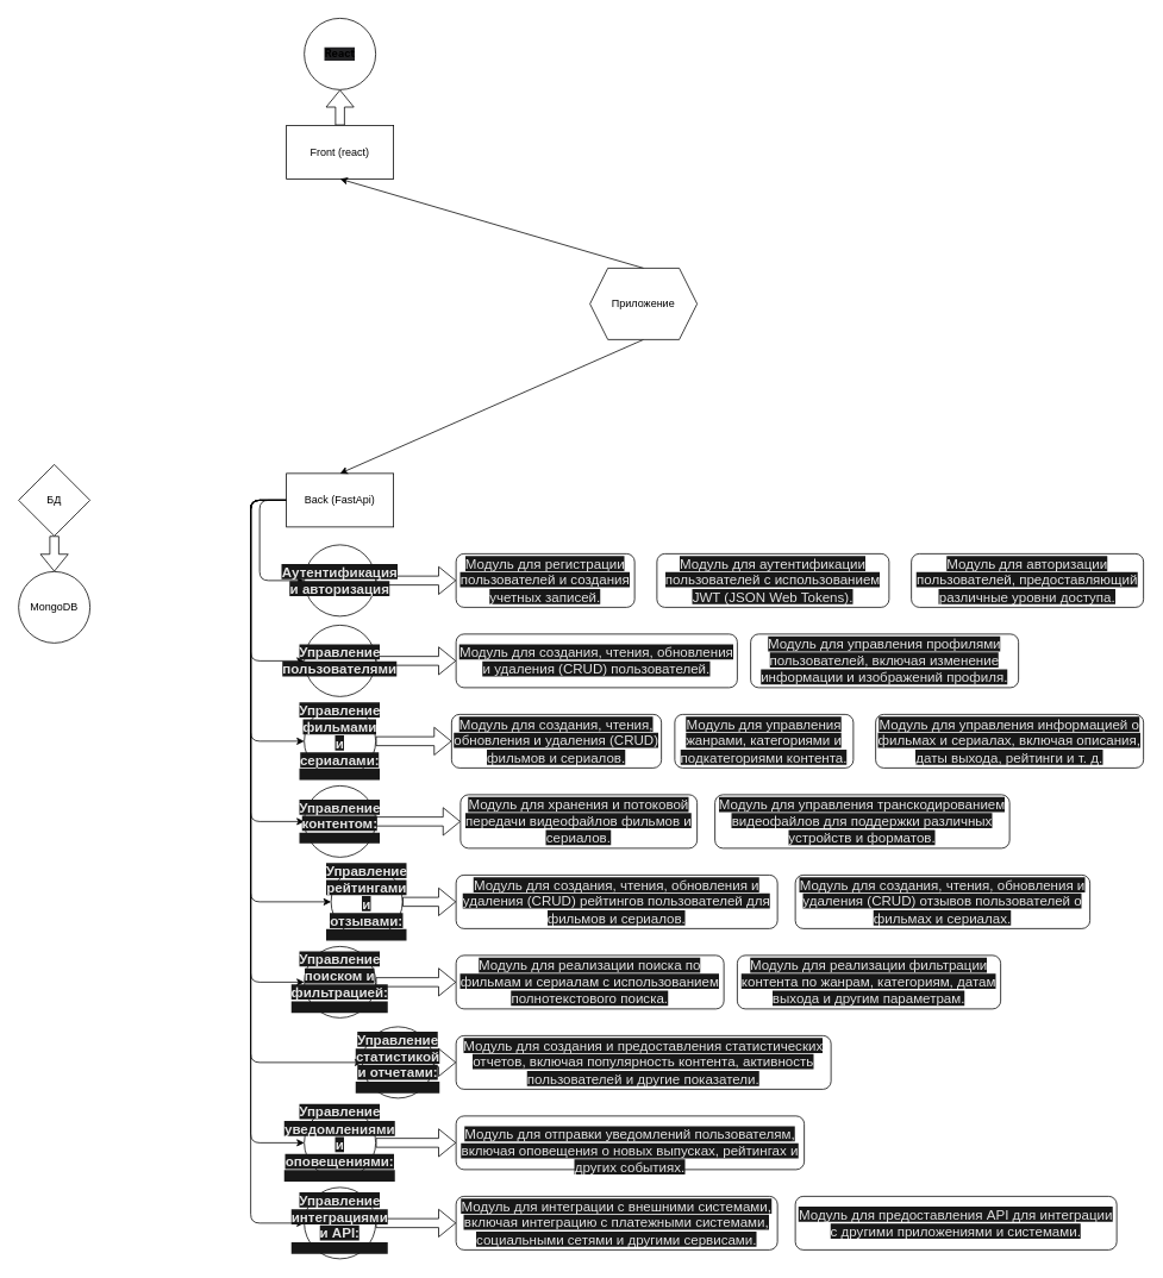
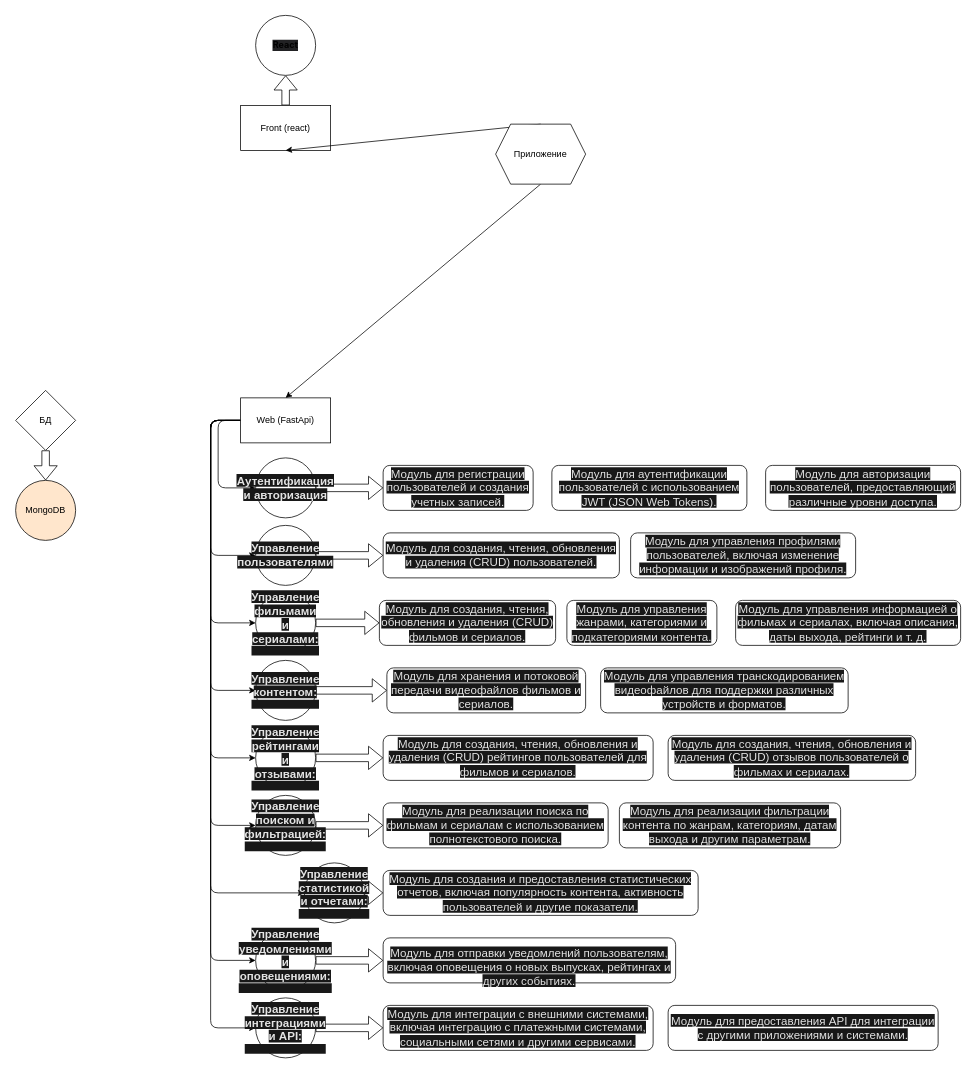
  <mxCell id="0" />
  <mxCell id="1" parent="0" />
  <mxCell id="2" style="edgeStyle=none;html=1;exitX=0;exitY=0.5;exitDx=0;exitDy=0;entryX=0;entryY=0.5;entryDx=0;entryDy=0;" edge="1" parent="1" source="11" target="15"><mxGeometry relative="1" as="geometry"><Array as="points"><mxPoint x="290" y="560" /><mxPoint x="290" y="650" /></Array></mxGeometry></mxCell>
  <mxCell id="3" style="edgeStyle=none;html=1;exitX=0;exitY=0.5;exitDx=0;exitDy=0;entryX=0;entryY=0.5;entryDx=0;entryDy=0;" edge="1" parent="1" source="11" target="17"><mxGeometry relative="1" as="geometry"><Array as="points"><mxPoint y="560" x="280" /><mxPoint y="740" x="280" /></Array></mxGeometry></mxCell>
  <mxCell id="4" style="edgeStyle=none;html=1;exitX=0;exitY=0.5;exitDx=0;exitDy=0;entryX=0;entryY=0.5;entryDx=0;entryDy=0;" edge="1" parent="1" source="11" target="19"><mxGeometry relative="1" as="geometry"><mxPoint x="220" y="900" as="targetPoint" /><Array as="points"><mxPoint y="560" x="280" /><mxPoint y="830" x="280" /></Array></mxGeometry></mxCell>
  <mxCell id="5" style="edgeStyle=none;html=1;exitX=0;exitY=0.5;exitDx=0;exitDy=0;entryX=0;entryY=0.5;entryDx=0;entryDy=0;" edge="1" parent="1" source="11" target="21"><mxGeometry relative="1" as="geometry"><Array as="points"><mxPoint y="560" x="280" /><mxPoint y="920" x="280" /></Array></mxGeometry></mxCell>
  <mxCell id="6" style="edgeStyle=none;html=1;exitX=0;exitY=0.5;exitDx=0;exitDy=0;entryX=0;entryY=0.5;entryDx=0;entryDy=0;" edge="1" parent="1" source="11" target="23"><mxGeometry relative="1" as="geometry"><Array as="points"><mxPoint y="560" x="280" /><mxPoint y="1010" x="280" /></Array></mxGeometry></mxCell>
  <mxCell id="7" style="edgeStyle=none;html=1;exitX=0;exitY=0.5;exitDx=0;exitDy=0;entryX=0;entryY=0.5;entryDx=0;entryDy=0;" edge="1" parent="1" source="11" target="25"><mxGeometry relative="1" as="geometry"><Array as="points"><mxPoint y="560" x="280" /><mxPoint y="1100" x="280" /></Array></mxGeometry></mxCell>
  <mxCell id="8" style="edgeStyle=none;html=1;exitX=0;exitY=0.5;exitDx=0;exitDy=0;entryX=0;entryY=0.5;entryDx=0;entryDy=0;" edge="1" parent="1" source="11" target="30"><mxGeometry relative="1" as="geometry"><Array as="points"><mxPoint y="560" x="280" /><mxPoint y="1190" x="280" /></Array></mxGeometry></mxCell>
  <mxCell id="9" style="edgeStyle=none;html=1;exitX=0;exitY=0.5;exitDx=0;exitDy=0;entryX=0;entryY=0.5;entryDx=0;entryDy=0;" edge="1" parent="1" source="11" target="32"><mxGeometry relative="1" as="geometry"><Array as="points"><mxPoint y="560" x="280" /><mxPoint y="1280" x="280" /></Array></mxGeometry></mxCell>
  <mxCell id="10" style="edgeStyle=none;html=1;exitX=0;exitY=0.5;exitDx=0;exitDy=0;entryX=0;entryY=0.5;entryDx=0;entryDy=0;" edge="1" parent="1" source="11" target="34"><mxGeometry relative="1" as="geometry"><Array as="points"><mxPoint y="560" x="280" /><mxPoint y="1370" x="280" /></Array></mxGeometry></mxCell>
- <mxCell id="11" value="Back (FastApi)" style="whiteSpace=wrap;html=1;" vertex="1" parent="1"><mxGeometry x="320" y="530" width="120" height="60" as="geometry" /></mxCell>
+ <mxCell id="11" value="Web (FastApi)" style="whiteSpace=wrap;html=1;" vertex="1" parent="1"><mxGeometry x="320" y="530" width="120" height="60" as="geometry" /></mxCell>
  <mxCell id="12" value="" style="edgeStyle=none;shape=flexArrow;html=1;" edge="1" parent="1" source="13" target="55"><mxGeometry relative="1" as="geometry" /></mxCell>
  <mxCell id="13" value="Front (react)" style="whiteSpace=wrap;html=1;" vertex="1" parent="1"><mxGeometry x="320" y="140" width="120" height="60" as="geometry" /></mxCell>
  <mxCell id="14" value="" style="edgeStyle=none;shape=flexArrow;html=1;" edge="1" parent="1" source="15" target="37"><mxGeometry relative="1" as="geometry" /></mxCell>
  <mxCell id="15" value="&lt;b style=&quot;box-sizing: inherit; color: rgb(227, 227, 227); font-family: sans-serif; font-size: 15.4px; text-align: start; background-color: rgb(24, 24, 24);&quot;&gt;Аутентификация и авторизация&lt;/b&gt;" style="ellipse;whiteSpace=wrap;html=1;" vertex="1" parent="1"><mxGeometry x="340" y="610" width="80" height="80" as="geometry" /></mxCell>
  <mxCell id="16" value="" style="edgeStyle=none;shape=flexArrow;html=1;" edge="1" parent="1" source="17" target="40"><mxGeometry relative="1" as="geometry" /></mxCell>
  <mxCell id="17" value="&lt;b style=&quot;box-sizing: inherit; color: rgb(227, 227, 227); font-family: sans-serif; font-size: 15.4px; text-align: start; background-color: rgb(24, 24, 24);&quot;&gt;Управление пользователями&lt;/b&gt;" style="ellipse;whiteSpace=wrap;html=1;" vertex="1" parent="1"><mxGeometry x="340" y="700" width="80" height="80" as="geometry" /></mxCell>
  <mxCell id="18" value="" style="edgeStyle=none;shape=flexArrow;html=1;" edge="1" parent="1" source="19" target="42"><mxGeometry relative="1" as="geometry" /></mxCell>
  <mxCell id="19" value="&lt;span style=&quot;box-sizing: inherit; color: rgb(227, 227, 227); font-family: sans-serif; font-size: 15.4px; text-align: start; background-color: rgb(24, 24, 24);&quot; data-cy=&quot;chat-message-content&quot;&gt;&lt;b style=&quot;box-sizing: inherit;&quot;&gt;Управление фильмами и сериалами:&lt;/b&gt;&lt;/span&gt;&lt;div style=&quot;box-sizing: inherit; display: flex; padding: 0.4rem 0.5rem; color: rgb(227, 227, 227); font-family: sans-serif; font-size: 15.4px; text-align: start; background-color: rgb(24, 24, 24);&quot; class=&quot;Wrapper-sc-1rjf7nb-0 btRhSn&quot;&gt;&lt;/div&gt;" style="ellipse;whiteSpace=wrap;html=1;" vertex="1" parent="1"><mxGeometry x="340" y="790" width="80" height="80" as="geometry" /></mxCell>
  <mxCell id="20" value="" style="edgeStyle=none;shape=flexArrow;html=1;" edge="1" parent="1" source="21" target="45"><mxGeometry relative="1" as="geometry" /></mxCell>
  <mxCell id="21" value="&lt;span style=&quot;box-sizing: inherit; color: rgb(227, 227, 227); font-family: sans-serif; font-size: 15.4px; text-align: start; background-color: rgb(24, 24, 24);&quot; data-cy=&quot;chat-message-content&quot;&gt;&lt;b style=&quot;box-sizing: inherit;&quot;&gt;Управление контентом:&lt;/b&gt;&lt;/span&gt;&lt;div style=&quot;box-sizing: inherit; display: flex; padding: 0.4rem 0.5rem; color: rgb(227, 227, 227); font-family: sans-serif; font-size: 15.4px; text-align: start; background-color: rgb(24, 24, 24);&quot; class=&quot;Wrapper-sc-1rjf7nb-0 btRhSn&quot;&gt;&lt;/div&gt;" style="ellipse;whiteSpace=wrap;html=1;" vertex="1" parent="1"><mxGeometry x="340" y="880" width="80" height="80" as="geometry" /></mxCell>
  <mxCell id="22" value="" style="edgeStyle=none;shape=flexArrow;html=1;" edge="1" parent="1" source="23" target="47"><mxGeometry relative="1" as="geometry" /></mxCell>
- <mxCell id="23" value="&lt;span style=&quot;box-sizing: inherit; color: rgb(227, 227, 227); font-family: sans-serif; font-size: 15.4px; text-align: start; background-color: rgb(24, 24, 24);&quot; data-cy=&quot;chat-message-content&quot;&gt;&lt;b style=&quot;box-sizing: inherit;&quot;&gt;Управление рейтингами и отзывами:&lt;/b&gt;&lt;/span&gt;&lt;div style=&quot;box-sizing: inherit; display: flex; padding: 0.4rem 0.5rem; color: rgb(227, 227, 227); font-family: sans-serif; font-size: 15.4px; text-align: start; background-color: rgb(24, 24, 24);&quot; class=&quot;Wrapper-sc-1rjf7nb-0 btRhSn&quot;&gt;&lt;/div&gt;" style="ellipse;whiteSpace=wrap;html=1;" vertex="1" parent="1"><mxGeometry x="370" y="970" width="80" height="80" as="geometry" /></mxCell>
+ <mxCell id="23" value="&lt;span style=&quot;box-sizing: inherit; color: rgb(227, 227, 227); font-family: sans-serif; font-size: 15.4px; text-align: start; background-color: rgb(24, 24, 24);&quot; data-cy=&quot;chat-message-content&quot;&gt;&lt;b style=&quot;box-sizing: inherit;&quot;&gt;Управление рейтингами и отзывами:&lt;/b&gt;&lt;/span&gt;&lt;div style=&quot;box-sizing: inherit; display: flex; padding: 0.4rem 0.5rem; color: rgb(227, 227, 227); font-family: sans-serif; font-size: 15.4px; text-align: start; background-color: rgb(24, 24, 24);&quot; class=&quot;Wrapper-sc-1rjf7nb-0 btRhSn&quot;&gt;&lt;/div&gt;" style="ellipse;whiteSpace=wrap;html=1;" vertex="1" parent="1"><mxGeometry x="340" y="970" width="80" height="80" as="geometry" /></mxCell>
  <mxCell id="24" value="" style="edgeStyle=none;shape=flexArrow;html=1;" edge="1" parent="1" source="25" target="49"><mxGeometry relative="1" as="geometry" /></mxCell>
  <mxCell id="25" value="&lt;span style=&quot;box-sizing: inherit; color: rgb(227, 227, 227); font-family: sans-serif; font-size: 15.4px; text-align: start; background-color: rgb(24, 24, 24);&quot; data-cy=&quot;chat-message-content&quot;&gt;&lt;b style=&quot;box-sizing: inherit;&quot;&gt;Управление поиском и фильтрацией:&lt;/b&gt;&lt;/span&gt;&lt;div style=&quot;box-sizing: inherit; display: flex; padding: 0.4rem 0.5rem; color: rgb(227, 227, 227); font-family: sans-serif; font-size: 15.4px; text-align: start; background-color: rgb(24, 24, 24);&quot; class=&quot;Wrapper-sc-1rjf7nb-0 btRhSn&quot;&gt;&lt;/div&gt;" style="ellipse;whiteSpace=wrap;html=1;" vertex="1" parent="1"><mxGeometry x="340" y="1060" width="80" height="80" as="geometry" /></mxCell>
  <mxCell id="26" style="edgeStyle=none;html=1;exitX=0.5;exitY=1;exitDx=0;exitDy=0;entryX=0.5;entryY=0;entryDx=0;entryDy=0;" edge="1" parent="1" source="28" target="11"><mxGeometry relative="1" as="geometry" /></mxCell>
  <mxCell id="27" style="edgeStyle=none;html=1;exitX=0.5;exitY=0;exitDx=0;exitDy=0;entryX=0.5;entryY=1;entryDx=0;entryDy=0;" edge="1" parent="1" source="28" target="13"><mxGeometry relative="1" as="geometry" /></mxCell>
- <mxCell id="28" value="Приложение" style="shape=hexagon;perimeter=hexagonPerimeter2;whiteSpace=wrap;html=1;fixedSize=1;" vertex="1" parent="1"><mxGeometry x="660" y="300" width="120" height="80" as="geometry" /></mxCell>
+ <mxCell id="28" value="Приложение" style="shape=hexagon;perimeter=hexagonPerimeter2;whiteSpace=wrap;html=1;fixedSize=1;" vertex="1" parent="1"><mxGeometry x="660" y="165" width="120" height="80" as="geometry" /></mxCell>
  <mxCell id="29" value="" style="edgeStyle=none;shape=flexArrow;html=1;" edge="1" parent="1" source="30" target="51"><mxGeometry relative="1" as="geometry" /></mxCell>
  <mxCell id="30" value="&lt;span style=&quot;box-sizing: inherit; color: rgb(227, 227, 227); font-family: sans-serif; font-size: 15.4px; text-align: start; background-color: rgb(24, 24, 24);&quot; data-cy=&quot;chat-message-content&quot;&gt;&lt;b style=&quot;box-sizing: inherit;&quot;&gt;Управление статистикой и отчетами:&lt;/b&gt;&lt;/span&gt;&lt;div style=&quot;box-sizing: inherit; display: flex; padding: 0.4rem 0.5rem; color: rgb(227, 227, 227); font-family: sans-serif; font-size: 15.4px; text-align: start; background-color: rgb(24, 24, 24);&quot; class=&quot;Wrapper-sc-1rjf7nb-0 btRhSn&quot;&gt;&lt;/div&gt;" style="ellipse;whiteSpace=wrap;html=1;" vertex="1" parent="1"><mxGeometry x="405" y="1150" width="80" height="80" as="geometry" /></mxCell>
  <mxCell id="31" value="" style="edgeStyle=none;shape=flexArrow;html=1;" edge="1" parent="1" source="32" target="52"><mxGeometry relative="1" as="geometry" /></mxCell>
  <mxCell id="32" value="&lt;span style=&quot;box-sizing: inherit; color: rgb(227, 227, 227); font-family: sans-serif; font-size: 15.4px; text-align: start; background-color: rgb(24, 24, 24);&quot; data-cy=&quot;chat-message-content&quot;&gt;&lt;b style=&quot;box-sizing: inherit;&quot;&gt;Управление уведомлениями и оповещениями:&lt;/b&gt;&lt;/span&gt;&lt;div style=&quot;box-sizing: inherit; display: flex; padding: 0.4rem 0.5rem; color: rgb(227, 227, 227); font-family: sans-serif; font-size: 15.4px; text-align: start; background-color: rgb(24, 24, 24);&quot; class=&quot;Wrapper-sc-1rjf7nb-0 btRhSn&quot;&gt;&lt;/div&gt;" style="ellipse;whiteSpace=wrap;html=1;" vertex="1" parent="1"><mxGeometry x="340" y="1240" width="80" height="80" as="geometry" /></mxCell>
  <mxCell id="33" value="" style="edgeStyle=none;shape=flexArrow;html=1;" edge="1" parent="1" source="34" target="53"><mxGeometry relative="1" as="geometry" /></mxCell>
  <mxCell id="34" value="&lt;span style=&quot;box-sizing: inherit; color: rgb(227, 227, 227); font-family: sans-serif; font-size: 15.4px; text-align: start; background-color: rgb(24, 24, 24);&quot; data-cy=&quot;chat-message-content&quot;&gt;&lt;b style=&quot;box-sizing: inherit;&quot;&gt;Управление интеграциями и API:&lt;/b&gt;&lt;/span&gt;&lt;div style=&quot;box-sizing: inherit; display: flex; padding: 0.4rem 0.5rem; color: rgb(227, 227, 227); font-family: sans-serif; font-size: 15.4px; text-align: start; background-color: rgb(24, 24, 24);&quot; class=&quot;Wrapper-sc-1rjf7nb-0 btRhSn&quot;&gt;&lt;/div&gt;" style="ellipse;whiteSpace=wrap;html=1;" vertex="1" parent="1"><mxGeometry x="340" y="1330" width="80" height="80" as="geometry" /></mxCell>
  <mxCell id="35" value="" style="edgeStyle=none;shape=flexArrow;html=1;" edge="1" parent="1" source="36" target="56"><mxGeometry relative="1" as="geometry" /></mxCell>
  <mxCell id="36" value="БД" style="rhombus;whiteSpace=wrap;html=1;" vertex="1" parent="1"><mxGeometry x="20" y="520" width="80" height="80" as="geometry" /></mxCell>
  <mxCell id="37" value="&lt;span style=&quot;color: rgb(227, 227, 227); font-family: sans-serif; font-size: 15.4px; text-align: start; background-color: rgb(24, 24, 24);&quot;&gt;Модуль для регистрации пользователей и создания учетных записей.&lt;/span&gt;" style="rounded=1;whiteSpace=wrap;html=1;" vertex="1" parent="1"><mxGeometry x="510" y="620" width="200" height="60" as="geometry" /></mxCell>
  <mxCell id="38" value="&lt;span style=&quot;color: rgb(227, 227, 227); font-family: sans-serif; font-size: 15.4px; text-align: start; background-color: rgb(24, 24, 24);&quot;&gt;Модуль для аутентификации пользователей с использованием JWT (JSON Web Tokens).&lt;/span&gt;" style="rounded=1;whiteSpace=wrap;html=1;" vertex="1" parent="1"><mxGeometry x="735" y="620" width="260" height="60" as="geometry" /></mxCell>
  <mxCell id="39" value="&lt;span style=&quot;color: rgb(227, 227, 227); font-family: sans-serif; font-size: 15.4px; text-align: start; background-color: rgb(24, 24, 24);&quot;&gt;Модуль для авторизации пользователей, предоставляющий различные уровни доступа.&lt;/span&gt;" style="rounded=1;whiteSpace=wrap;html=1;" vertex="1" parent="1"><mxGeometry x="1020" y="620" width="260" height="60" as="geometry" /></mxCell>
  <mxCell id="40" value="&lt;div style=&quot;&quot;&gt;&lt;span style=&quot;background-color: rgb(24, 24, 24); color: rgb(227, 227, 227); font-family: sans-serif; font-size: 15.4px;&quot;&gt;Модуль для создания, чтения, обновления и удаления (CRUD) пользователей.&lt;/span&gt;&lt;br&gt;&lt;/div&gt;" style="rounded=1;whiteSpace=wrap;html=1;" vertex="1" parent="1"><mxGeometry x="510" y="710" width="315" height="60" as="geometry" /></mxCell>
  <mxCell id="41" value="&lt;span style=&quot;color: rgb(227, 227, 227); font-family: sans-serif; font-size: 15.4px; text-align: start; background-color: rgb(24, 24, 24);&quot;&gt;Модуль для управления профилями пользователей, включая изменение информации и изображений профиля.&lt;/span&gt;" style="rounded=1;whiteSpace=wrap;html=1;" vertex="1" parent="1"><mxGeometry x="840" y="710" width="300" height="60" as="geometry" /></mxCell>
  <mxCell id="42" value="&lt;span style=&quot;color: rgb(227, 227, 227); font-family: sans-serif; font-size: 15.4px; text-align: start; background-color: rgb(24, 24, 24);&quot;&gt;Модуль для создания, чтения, обновления и удаления (CRUD) фильмов и сериалов.&lt;/span&gt;" style="rounded=1;whiteSpace=wrap;html=1;" vertex="1" parent="1"><mxGeometry x="505" y="800" width="235" height="60" as="geometry" /></mxCell>
  <mxCell id="43" value="&lt;span style=&quot;color: rgb(227, 227, 227); font-family: sans-serif; font-size: 15.4px; text-align: start; background-color: rgb(24, 24, 24);&quot;&gt;Модуль для управления жанрами, категориями и подкатегориями контента.&lt;/span&gt;" style="rounded=1;whiteSpace=wrap;html=1;" vertex="1" parent="1"><mxGeometry x="755" y="800" width="200" height="60" as="geometry" /></mxCell>
  <mxCell id="44" value="&lt;span style=&quot;color: rgb(227, 227, 227); font-family: sans-serif; font-size: 15.4px; text-align: start; background-color: rgb(24, 24, 24);&quot;&gt;Модуль для управления информацией о фильмах и сериалах, включая описания, даты выхода, рейтинги и т. д.&lt;/span&gt;" style="rounded=1;whiteSpace=wrap;html=1;" vertex="1" parent="1"><mxGeometry x="980" y="800" width="300" height="60" as="geometry" /></mxCell>
  <mxCell id="45" value="&lt;span style=&quot;color: rgb(227, 227, 227); font-family: sans-serif; font-size: 15.4px; text-align: start; background-color: rgb(24, 24, 24);&quot;&gt;Модуль для хранения и потоковой передачи видеофайлов фильмов и сериалов.&lt;/span&gt;" style="rounded=1;whiteSpace=wrap;html=1;" vertex="1" parent="1"><mxGeometry x="515" y="890" width="265" height="60" as="geometry" /></mxCell>
  <mxCell id="46" value="&lt;span style=&quot;color: rgb(227, 227, 227); font-family: sans-serif; font-size: 15.4px; text-align: start; background-color: rgb(24, 24, 24);&quot;&gt;Модуль для управления транскодированием видеофайлов для поддержки различных устройств и форматов.&lt;/span&gt;" style="rounded=1;whiteSpace=wrap;html=1;" vertex="1" parent="1"><mxGeometry x="800" y="890" width="330" height="60" as="geometry" /></mxCell>
  <mxCell id="47" value="&lt;span style=&quot;color: rgb(227, 227, 227); font-family: sans-serif; font-size: 15.4px; text-align: start; background-color: rgb(24, 24, 24);&quot;&gt;Модуль для создания, чтения, обновления и удаления (CRUD) рейтингов пользователей для фильмов и сериалов.&lt;/span&gt;" style="rounded=1;whiteSpace=wrap;html=1;" vertex="1" parent="1"><mxGeometry x="510" y="980" width="360" height="60" as="geometry" /></mxCell>
  <mxCell id="48" value="&lt;span style=&quot;color: rgb(227, 227, 227); font-family: sans-serif; font-size: 15.4px; text-align: start; background-color: rgb(24, 24, 24);&quot;&gt;Модуль для создания, чтения, обновления и удаления (CRUD) отзывов пользователей о фильмах и сериалах.&lt;/span&gt;" style="rounded=1;whiteSpace=wrap;html=1;" vertex="1" parent="1"><mxGeometry x="890" y="980" width="330" height="60" as="geometry" /></mxCell>
  <mxCell id="49" value="&lt;div style=&quot;&quot;&gt;&lt;span style=&quot;background-color: rgb(24, 24, 24); color: rgb(227, 227, 227); font-family: sans-serif; font-size: 15.4px;&quot;&gt;Модуль для реализации поиска по фильмам и сериалам с использованием полнотекстового поиска.&lt;/span&gt;&lt;br&gt;&lt;/div&gt;" style="rounded=1;whiteSpace=wrap;html=1;" vertex="1" parent="1"><mxGeometry x="510" y="1070" width="300" height="60" as="geometry" /></mxCell>
  <mxCell id="50" value="&lt;span style=&quot;color: rgb(227, 227, 227); font-family: sans-serif; font-size: 15.4px; text-align: start; background-color: rgb(24, 24, 24);&quot;&gt;Модуль для реализации фильтрации контента по жанрам, категориям, датам выхода и другим параметрам.&lt;/span&gt;" style="rounded=1;whiteSpace=wrap;html=1;" vertex="1" parent="1"><mxGeometry x="825" y="1070" width="295" height="60" as="geometry" /></mxCell>
  <mxCell id="51" value="&lt;span style=&quot;color: rgb(227, 227, 227); font-family: sans-serif; font-size: 15.4px; text-align: start; background-color: rgb(24, 24, 24);&quot;&gt;Модуль для создания и предоставления статистических отчетов, включая популярность контента, активность пользователей и другие показатели.&lt;/span&gt;" style="rounded=1;whiteSpace=wrap;html=1;" vertex="1" parent="1"><mxGeometry x="510" y="1160" width="420" height="60" as="geometry" /></mxCell>
  <mxCell id="52" value="&lt;div style=&quot;&quot;&gt;&lt;font face=&quot;sans-serif&quot; color=&quot;#e3e3e3&quot;&gt;&lt;span style=&quot;font-size: 15.4px; background-color: rgb(24, 24, 24);&quot;&gt;&lt;br&gt;&lt;/span&gt;&lt;/font&gt;&lt;/div&gt;&lt;div style=&quot;&quot;&gt;&lt;span style=&quot;color: rgb(227, 227, 227); font-family: sans-serif; font-size: 15.4px; background-color: rgb(24, 24, 24);&quot;&gt;Модуль для отправки уведомлений пользователям, включая оповещения о новых выпусках, рейтингах и других событиях.&lt;/span&gt;&lt;br&gt;&lt;/div&gt;" style="rounded=1;whiteSpace=wrap;html=1;" vertex="1" parent="1"><mxGeometry x="510" y="1250" width="390" height="60" as="geometry" /></mxCell>
  <mxCell id="53" value="&lt;span style=&quot;color: rgb(227, 227, 227); font-family: sans-serif; font-size: 15.4px; text-align: start; background-color: rgb(24, 24, 24);&quot;&gt;Модуль для интеграции с внешними системами, включая интеграцию с платежными системами, социальными сетями и другими сервисами.&lt;/span&gt;" style="rounded=1;whiteSpace=wrap;html=1;" vertex="1" parent="1"><mxGeometry x="510" y="1340" width="360" height="60" as="geometry" /></mxCell>
  <mxCell id="54" value="&lt;div style=&quot;&quot;&gt;&lt;span style=&quot;background-color: rgb(24, 24, 24); color: rgb(227, 227, 227); font-family: sans-serif; font-size: 15.4px;&quot;&gt;Модуль для предоставления API для интеграции с другими приложениями и системами.&lt;/span&gt;&lt;br&gt;&lt;/div&gt;" style="rounded=1;whiteSpace=wrap;html=1;" vertex="1" parent="1"><mxGeometry x="890" y="1340" width="360" height="60" as="geometry" /></mxCell>
  <mxCell id="55" value="&lt;h2 style=&quot;font-family: &amp;quot;YS Text&amp;quot;, -apple-system, BlinkMacSystemFont, Arial, Helvetica, sans-serif; font-size: var(--depot-text-xxl); line-height: var(--depot-text-xxl-line-m); margin: 0px; word-break: break-word; overflow-wrap: break-word; color: var(--depot-color-text-primary); text-align: start; background-color: rgb(34, 34, 36);&quot; class=&quot;CardHeader-Title Typo Typo_text_xxl Typo_line_m Typo_type_bold&quot;&gt;React&lt;/h2&gt;" style="ellipse;whiteSpace=wrap;html=1;labelBackgroundColor=none;" vertex="1" parent="1"><mxGeometry x="340" y="20" width="80" height="80" as="geometry" /></mxCell>
- <mxCell id="56" value="MongoDB" style="ellipse;whiteSpace=wrap;html=1;labelBackgroundColor=none;" vertex="1" parent="1"><mxGeometry x="20" y="640" width="80" height="80" as="geometry" /></mxCell>
+ <mxCell id="56" value="MongoDB" style="ellipse;whiteSpace=wrap;html=1;labelBackgroundColor=none;fillColor=#ffe6cc;" vertex="1" parent="1"><mxGeometry x="20" y="640" width="80" height="80" as="geometry" /></mxCell>
